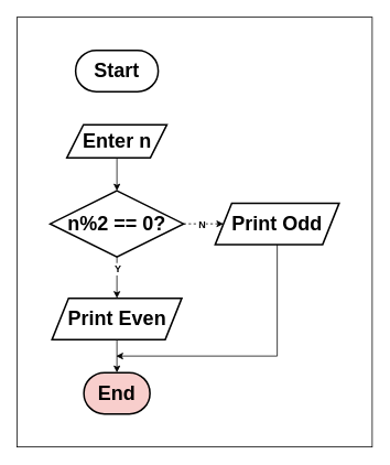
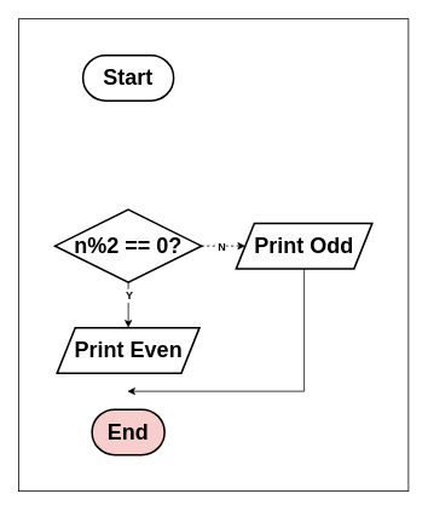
  <mxCell id="0" />
  <mxCell id="1" parent="0" />
  <mxCell id="2" value="" style="rounded=0;whiteSpace=wrap;html=1;strokeColor=default;fillColor=default;movable=1;resizable=1;rotatable=1;deletable=1;editable=1;locked=0;connectable=1;" parent="1" vertex="1"><mxGeometry x="20" y="20" width="430" height="520" as="geometry" /></mxCell>
  <mxCell id="3" value="&lt;b&gt;&lt;font style=&quot;font-size: 24px;&quot;&gt;Start&lt;/font&gt;&lt;/b&gt;" style="rounded=1;whiteSpace=wrap;html=1;arcSize=50;strokeWidth=2;" parent="1" vertex="1"><mxGeometry x="91" y="60" width="100" height="50" as="geometry" /></mxCell>
- <mxCell id="4" style="edgeStyle=orthogonalEdgeStyle;rounded=0;orthogonalLoop=1;jettySize=auto;html=1;exitX=0.5;exitY=1;exitDx=0;exitDy=0;entryX=0.5;entryY=0;entryDx=0;entryDy=0;" parent="1" source="5" target="13" edge="1"><mxGeometry relative="1" as="geometry" /></mxCell>
- <mxCell id="5" value="&lt;b&gt;&lt;font style=&quot;font-size: 24px;&quot;&gt;&lt;font style=&quot;&quot;&gt;En&lt;/font&gt;ter n&lt;/font&gt;&lt;/b&gt;" style="shape=parallelogram;perimeter=parallelogramPerimeter;whiteSpace=wrap;html=1;fixedSize=1;align=center;strokeWidth=2;" parent="1" vertex="1"><mxGeometry x="80.5" y="150" width="121" height="40" as="geometry" /></mxCell>
  <mxCell id="6" style="edgeStyle=orthogonalEdgeStyle;rounded=0;orthogonalLoop=1;jettySize=auto;html=1;exitX=0.5;exitY=1;exitDx=0;exitDy=0;entryX=0.5;entryY=0;entryDx=0;entryDy=0;" parent="1" target="9" edge="1" source="13"><mxGeometry relative="1" as="geometry"><mxPoint x="140" y="310" as="sourcePoint" /><mxPoint x="140.5" y="360" as="targetPoint" /></mxGeometry></mxCell>
  <mxCell id="7" value="&lt;b&gt;&lt;font style=&quot;font-size: 12px;&quot;&gt;Y&lt;/font&gt;&lt;/b&gt;" style="edgeLabel;html=1;align=center;verticalAlign=middle;resizable=0;points=[];" parent="6" vertex="1" connectable="0"><mxGeometry x="-0.303" relative="1" as="geometry"><mxPoint y="-3" as="offset" /></mxGeometry></mxCell>
- <mxCell id="8" style="edgeStyle=orthogonalEdgeStyle;rounded=0;orthogonalLoop=1;jettySize=auto;html=1;exitX=0.5;exitY=1;exitDx=0;exitDy=0;entryX=0.5;entryY=0;entryDx=0;entryDy=0;" parent="1" source="9" target="10" edge="1"><mxGeometry relative="1" as="geometry" /></mxCell>
  <mxCell id="9" value="&lt;span style=&quot;font-size: 24px;&quot;&gt;&lt;b&gt;Print Even&lt;/b&gt;&lt;/span&gt;" style="shape=parallelogram;perimeter=parallelogramPerimeter;whiteSpace=wrap;html=1;fixedSize=1;align=center;strokeWidth=2;" parent="1" vertex="1"><mxGeometry x="62.5" y="360" width="157" height="50" as="geometry" /></mxCell>
  <mxCell id="10" value="&lt;span style=&quot;font-size: 24px;&quot;&gt;&lt;b&gt;End&lt;/b&gt;&lt;/span&gt;" style="rounded=1;whiteSpace=wrap;html=1;arcSize=50;strokeWidth=2;fillColor=#f8cecc;" parent="1" vertex="1"><mxGeometry x="101" y="450" width="80" height="50" as="geometry" /></mxCell>
  <mxCell id="11" style="edgeStyle=orthogonalEdgeStyle;rounded=0;orthogonalLoop=1;jettySize=auto;html=1;exitX=1;exitY=0.5;exitDx=0;exitDy=0;entryX=0;entryY=0.5;entryDx=0;entryDy=0;dashed=1;" parent="1" source="13" target="15" edge="1"><mxGeometry relative="1" as="geometry" /></mxCell>
  <mxCell id="12" value="&lt;b&gt;&lt;font style=&quot;font-size: 12px;&quot;&gt;N&lt;/font&gt;&lt;/b&gt;" style="edgeLabel;html=1;align=center;verticalAlign=middle;resizable=0;points=[];" parent="11" vertex="1" connectable="0"><mxGeometry x="-0.277" y="1" relative="1" as="geometry"><mxPoint x="3" y="1" as="offset" /></mxGeometry></mxCell>
  <mxCell id="13" value="&lt;b&gt;&lt;font style=&quot;font-size: 24px;&quot;&gt;n%2 == 0?&lt;/font&gt;&lt;/b&gt;" style="rhombus;whiteSpace=wrap;html=1;strokeWidth=2;align=center;" parent="1" vertex="1"><mxGeometry x="60.25" y="230" width="161.5" height="80" as="geometry" /></mxCell>
  <mxCell id="14" style="edgeStyle=orthogonalEdgeStyle;rounded=0;orthogonalLoop=1;jettySize=auto;html=1;exitX=0.5;exitY=1;exitDx=0;exitDy=0;" parent="1" source="15" edge="1"><mxGeometry relative="1" as="geometry"><mxPoint x="140" y="430" as="targetPoint" /><Array as="points"><mxPoint x="335" y="430" /></Array></mxGeometry></mxCell>
  <mxCell id="15" value="&lt;span style=&quot;font-size: 24px;&quot;&gt;&lt;b&gt;Print Odd&lt;/b&gt;&lt;/span&gt;" style="shape=parallelogram;perimeter=parallelogramPerimeter;whiteSpace=wrap;html=1;fixedSize=1;align=center;strokeWidth=2;" parent="1" vertex="1"><mxGeometry x="260" y="245" width="150" height="50" as="geometry" /></mxCell>
